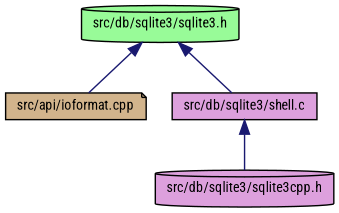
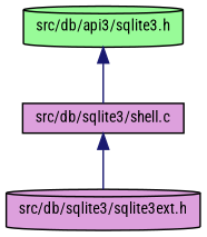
  digraph {
    fontname="Roboto Condensed"
    node [color=black fillcolor=plum fontname="Roboto Condensed" fontsize=10 shape=cylinder style=filled]
    edge [color=midnightblue dir=back fontname="Roboto Condensed" fontsize=10 labelfontname=Helvetica labelfontsize=10 style=solid]
-   n1 [fillcolor=palegreen fontcolor=black height=0.2 label="src/db/sqlite3/sqlite3.h" width=0.4]
-   n2 [fillcolor=tan height=0.2 label="src/api/ioformat.cpp" shape=note width=0.4]
+   n1 [fillcolor=palegreen fontcolor=black height=0.2 label="src/db/api3/sqlite3.h" width=0.4]
    n3 [height=0.2 label="src/db/sqlite3/shell.c" shape=box width=0.4]
-   n4 [height=0.2 label="src/db/sqlite3/sqlite3cpp.h" width=0.4]
-   n1 -> n2
+   n4 [height=0.2 label="src/db/sqlite3/sqlite3ext.h" width=0.4]
    n1 -> n3
    n3 -> n4
  }
